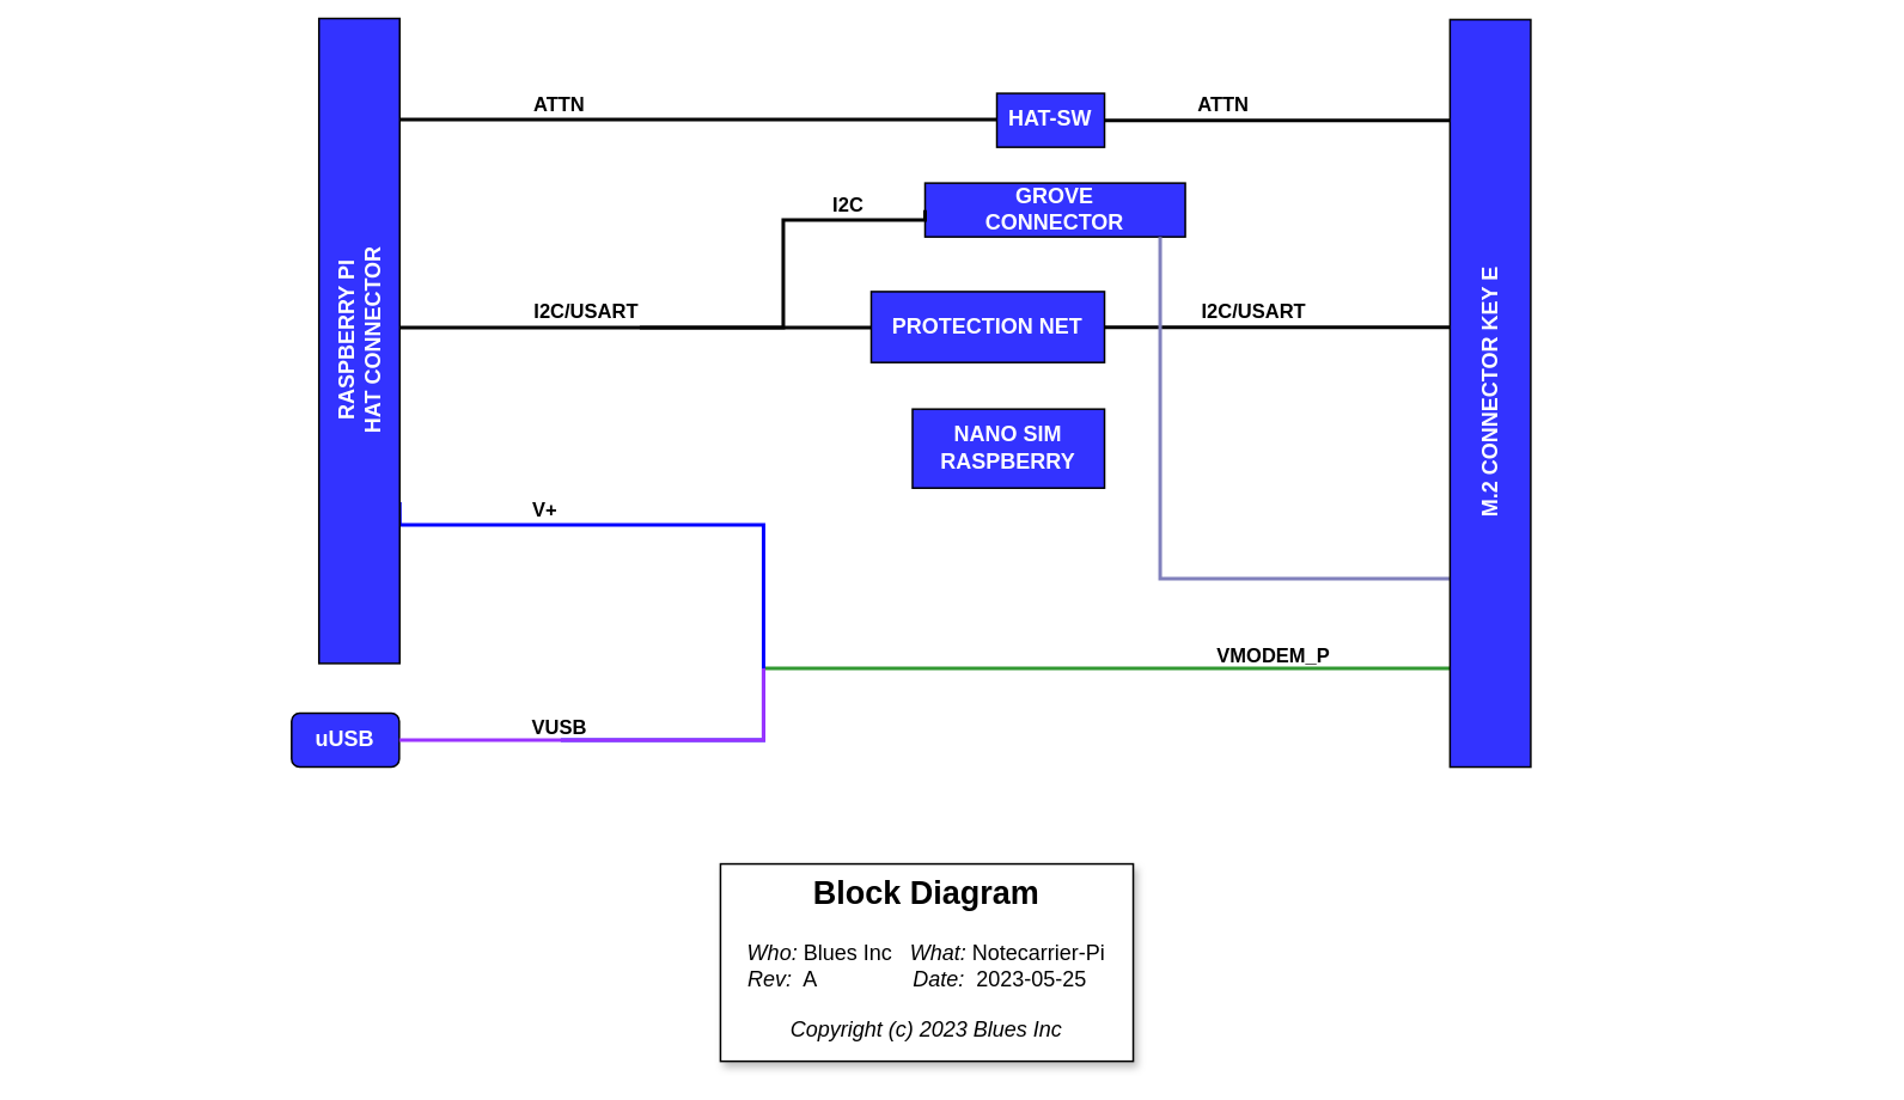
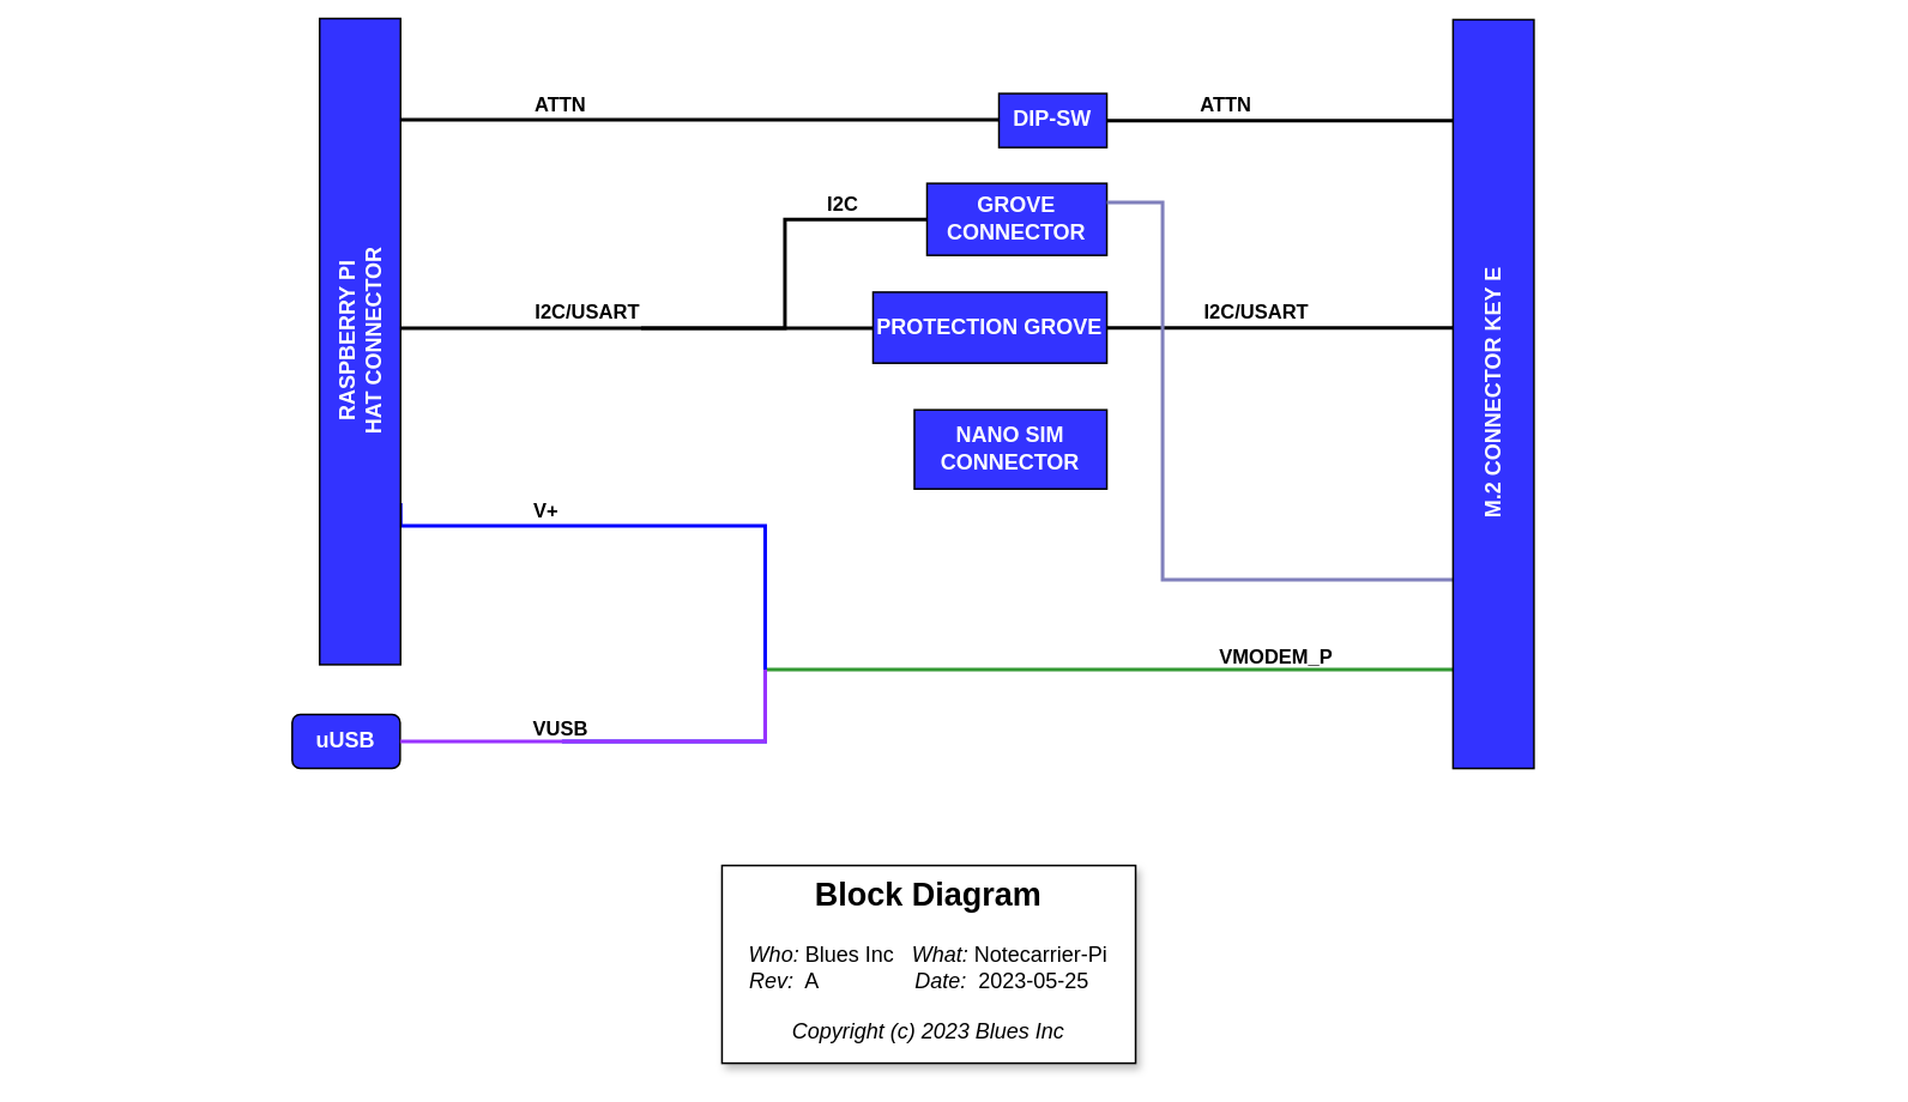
  <mxCell id="0" />
  <mxCell id="1" parent="0" />
  <mxCell id="2" value="&lt;p style=&quot;line-height: 120%;&quot;&gt;&lt;b style=&quot;font-size: 18px;&quot;&gt;Block Diagram&lt;br&gt;&lt;br&gt;&lt;/b&gt;&lt;i&gt;Who:&lt;/i&gt; Blues Inc&amp;nbsp; &amp;nbsp;&lt;i&gt;What:&lt;/i&gt; Notecarrier-Pi&lt;br&gt;&lt;i&gt;Rev:&lt;/i&gt;&amp;nbsp; A&amp;nbsp; &amp;nbsp; &amp;nbsp; &amp;nbsp; &amp;nbsp; &amp;nbsp; &amp;nbsp; &amp;nbsp;&amp;nbsp;&lt;i&gt;Date:&lt;/i&gt;&amp;nbsp; 2023-05-25&amp;nbsp; &amp;nbsp;&lt;br&gt;&lt;br&gt;&lt;i&gt;Copyright (c) 2023 Blues Inc&lt;/i&gt;&lt;/p&gt;" style="rounded=0;whiteSpace=wrap;html=1;shadow=1;" parent="1" vertex="1"><mxGeometry x="401" y="481" width="230" height="110" as="geometry" /></mxCell>
  <mxCell id="3" style="edgeStyle=orthogonalEdgeStyle;rounded=0;orthogonalLoop=1;jettySize=auto;html=1;endArrow=none;endFill=0;strokeColor=#0000FF;strokeWidth=2;entryX=0.25;entryY=1;entryDx=0;entryDy=0;" parent="1" target="25" edge="1"><mxGeometry relative="1" as="geometry"><Array as="points"><mxPoint x="425" y="412" /><mxPoint x="425" y="292" /><mxPoint x="222" y="292" /></Array><mxPoint x="312" y="412" as="sourcePoint" /></mxGeometry></mxCell>
  <mxCell id="4" value="V+" style="edgeLabel;html=1;align=center;verticalAlign=middle;resizable=0;points=[];fontStyle=1;labelBackgroundColor=none;" parent="3" vertex="1" connectable="0"><mxGeometry x="0.943" y="4" relative="1" as="geometry"><mxPoint x="84" y="-8" as="offset" /></mxGeometry></mxCell>
  <mxCell id="5" value="&lt;font color=&quot;#ffffff&quot;&gt;&lt;b&gt;uUSB&lt;br&gt;&lt;/b&gt;&lt;/font&gt;" style="whiteSpace=wrap;html=1;fillColor=#3333FF;rounded=1;" parent="1" vertex="1"><mxGeometry x="162" y="397" width="60" height="30" as="geometry" /></mxCell>
  <mxCell id="6" style="edgeStyle=orthogonalEdgeStyle;rounded=0;orthogonalLoop=1;jettySize=auto;html=1;strokeColor=#339933;strokeWidth=2;endArrow=none;endFill=0;entryX=0;entryY=0.5;entryDx=0;entryDy=0;" parent="1" target="26" edge="1"><mxGeometry relative="1" as="geometry"><Array as="points"><mxPoint x="830" y="372" /></Array><mxPoint x="426" y="372" as="sourcePoint" /></mxGeometry></mxCell>
  <mxCell id="7" value="VMODEM_P" style="edgeLabel;html=1;align=center;verticalAlign=middle;resizable=0;points=[];fontStyle=1;labelBackgroundColor=none;" parent="6" vertex="1" connectable="0"><mxGeometry x="-0.503" y="1" relative="1" as="geometry"><mxPoint x="168" y="-7" as="offset" /></mxGeometry></mxCell>
  <mxCell id="8" style="edgeStyle=orthogonalEdgeStyle;rounded=0;orthogonalLoop=1;jettySize=auto;html=1;strokeColor=#000000;strokeWidth=2;endArrow=none;endFill=0;" parent="1" source="13" edge="1"><mxGeometry relative="1" as="geometry"><Array as="points"><mxPoint x="830" y="182" /></Array><mxPoint x="829.966" y="20.38" as="targetPoint" /></mxGeometry></mxCell>
  <mxCell id="9" value="I2C/USART" style="edgeLabel;html=1;align=center;verticalAlign=middle;resizable=0;points=[];fontStyle=1" vertex="1" connectable="0" parent="8"><mxGeometry x="-0.507" y="-1" relative="1" as="geometry"><mxPoint x="-11" y="-10" as="offset" /></mxGeometry></mxCell>
- <mxCell id="10" value="&lt;font color=&quot;#ffffff&quot;&gt;&lt;b&gt;HAT-SW&lt;br&gt;&lt;/b&gt;&lt;/font&gt;" style="rounded=0;whiteSpace=wrap;html=1;fillColor=#3333FF;" parent="1" vertex="1"><mxGeometry x="555" y="51.49" width="60" height="30" as="geometry" /></mxCell>
+ <mxCell id="10" value="&lt;font color=&quot;#ffffff&quot;&gt;&lt;b&gt;DIP-SW&lt;br&gt;&lt;/b&gt;&lt;/font&gt;" style="rounded=0;whiteSpace=wrap;html=1;fillColor=#3333FF;" parent="1" vertex="1"><mxGeometry x="555" y="51.49" width="60" height="30" as="geometry" /></mxCell>
  <mxCell id="11" style="edgeStyle=orthogonalEdgeStyle;rounded=0;orthogonalLoop=1;jettySize=auto;html=1;strokeColor=#9933FF;strokeWidth=2;endArrow=none;endFill=0;" parent="1" source="5" edge="1"><mxGeometry relative="1" as="geometry"><mxPoint x="212" y="412" as="sourcePoint" /><mxPoint x="425" y="372" as="targetPoint" /><Array as="points"><mxPoint x="425" y="412" /><mxPoint x="425" y="372" /></Array></mxGeometry></mxCell>
  <mxCell id="12" value="VUSB" style="edgeLabel;html=1;align=center;verticalAlign=middle;resizable=0;points=[];fontStyle=1;labelBackgroundColor=none;" parent="11" vertex="1" connectable="0"><mxGeometry x="-0.904" y="2" relative="1" as="geometry"><mxPoint x="76" y="-6" as="offset" /></mxGeometry></mxCell>
- <mxCell id="13" value="&lt;font color=&quot;#ffffff&quot;&gt;&lt;b&gt;PROTECTION NET&lt;br&gt;&lt;/b&gt;&lt;/font&gt;" style="rounded=0;whiteSpace=wrap;html=1;fillColor=#3333FF;" parent="1" vertex="1"><mxGeometry x="485" y="162" width="130" height="39.49" as="geometry" /></mxCell>
- <mxCell id="14" value="&lt;font color=&quot;#ffffff&quot;&gt;&lt;b&gt;GROVE&lt;br&gt;CONNECTOR&lt;br&gt;&lt;/b&gt;&lt;/font&gt;" style="rounded=0;whiteSpace=wrap;html=1;fillColor=#3333FF;" parent="1" vertex="1"><mxGeometry x="515" y="101.49" width="145" height="30" as="geometry" /></mxCell>
+ <mxCell id="13" value="&lt;font color=&quot;#ffffff&quot;&gt;&lt;b&gt;PROTECTION GROVE&lt;br&gt;&lt;/b&gt;&lt;/font&gt;" style="rounded=0;whiteSpace=wrap;html=1;fillColor=#3333FF;" parent="1" vertex="1"><mxGeometry x="485" y="162" width="130" height="39.49" as="geometry" /></mxCell>
+ <mxCell id="14" value="&lt;font color=&quot;#ffffff&quot;&gt;&lt;b&gt;GROVE&lt;br&gt;CONNECTOR&lt;br&gt;&lt;/b&gt;&lt;/font&gt;" style="rounded=0;whiteSpace=wrap;html=1;fillColor=#3333FF;" parent="1" vertex="1"><mxGeometry x="515" y="101.49" width="100" height="40" as="geometry" /></mxCell>
  <mxCell id="15" value="" style="edgeStyle=orthogonalEdgeStyle;rounded=0;orthogonalLoop=1;jettySize=auto;html=1;strokeColor=#8080BC;strokeWidth=2;endArrow=block;endFill=0;entryX=0;entryY=0.5;entryDx=0;entryDy=0;" parent="1" source="14" target="26" edge="1"><mxGeometry relative="1" as="geometry"><mxPoint x="879.5" y="-147.51" as="sourcePoint" /><mxPoint x="880.5" y="-77.51" as="targetPoint" /><Array as="points"><mxPoint x="646" y="112" /><mxPoint x="646" y="322" /><mxPoint x="831" y="322" /><mxPoint x="831" y="427" /></Array></mxGeometry></mxCell>
- <mxCell id="16" value="&lt;font color=&quot;#ffffff&quot;&gt;&lt;b&gt;NANO SIM RASPBERRY&lt;br&gt;&lt;/b&gt;&lt;/font&gt;" style="rounded=0;whiteSpace=wrap;html=1;fillColor=#3333FF;" parent="1" vertex="1"><mxGeometry x="508" y="227.49" width="107" height="44" as="geometry" /></mxCell>
+ <mxCell id="16" value="&lt;font color=&quot;#ffffff&quot;&gt;&lt;b&gt;NANO SIM CONNECTOR&lt;br&gt;&lt;/b&gt;&lt;/font&gt;" style="rounded=0;whiteSpace=wrap;html=1;fillColor=#3333FF;" parent="1" vertex="1"><mxGeometry x="508" y="227.49" width="107" height="44" as="geometry" /></mxCell>
  <mxCell id="17" value="" style="edgeStyle=orthogonalEdgeStyle;rounded=0;orthogonalLoop=1;jettySize=auto;html=1;strokeColor=#000000;strokeWidth=2;endArrow=none;endFill=0;exitX=1;exitY=0.5;exitDx=0;exitDy=0;" edge="1" parent="1" target="10"><mxGeometry relative="1" as="geometry"><mxPoint x="199.75" y="29.75" as="sourcePoint" /><mxPoint x="887" y="40" as="targetPoint" /><Array as="points"><mxPoint x="200" y="66" /></Array></mxGeometry></mxCell>
  <mxCell id="18" value="ATTN" style="edgeLabel;html=1;align=center;verticalAlign=middle;resizable=0;points=[];fontStyle=1" vertex="1" connectable="0" parent="17"><mxGeometry x="0.299" relative="1" as="geometry"><mxPoint x="-107" y="-9" as="offset" /></mxGeometry></mxCell>
  <mxCell id="19" value="" style="edgeStyle=orthogonalEdgeStyle;rounded=0;orthogonalLoop=1;jettySize=auto;html=1;strokeColor=#000000;strokeWidth=2;endArrow=none;endFill=0;entryX=1;entryY=0.5;entryDx=0;entryDy=0;" edge="1" parent="1" source="10"><mxGeometry relative="1" as="geometry"><mxPoint x="111" y="40" as="sourcePoint" /><mxPoint x="830.01" y="30.38" as="targetPoint" /><Array as="points"><mxPoint x="830" y="67" /></Array></mxGeometry></mxCell>
  <mxCell id="20" value="ATTN" style="edgeLabel;html=1;align=center;verticalAlign=middle;resizable=0;points=[];fontStyle=1" vertex="1" connectable="0" parent="19"><mxGeometry x="-0.336" y="4" relative="1" as="geometry"><mxPoint x="-18" y="-5" as="offset" /></mxGeometry></mxCell>
  <mxCell id="21" value="" style="edgeStyle=orthogonalEdgeStyle;rounded=0;orthogonalLoop=1;jettySize=auto;html=1;strokeColor=#000000;strokeWidth=2;endArrow=none;endFill=0;entryX=0;entryY=0.5;entryDx=0;entryDy=0;" edge="1" parent="1" target="14"><mxGeometry relative="1" as="geometry"><mxPoint x="356" y="182" as="sourcePoint" /><mxPoint x="530" y="66" as="targetPoint" /><Array as="points"><mxPoint x="436" y="182" /><mxPoint x="436" y="122" /></Array></mxGeometry></mxCell>
  <mxCell id="22" value="I2C" style="edgeLabel;html=1;align=center;verticalAlign=middle;resizable=0;points=[];fontStyle=1" vertex="1" connectable="0" parent="21"><mxGeometry x="0.299" relative="1" as="geometry"><mxPoint x="29" y="-9" as="offset" /></mxGeometry></mxCell>
  <mxCell id="23" value="" style="edgeStyle=orthogonalEdgeStyle;rounded=0;orthogonalLoop=1;jettySize=auto;html=1;strokeColor=#000000;strokeWidth=2;endArrow=none;endFill=0;exitX=0.5;exitY=1;exitDx=0;exitDy=0;" edge="1" parent="1" target="13"><mxGeometry relative="1" as="geometry"><mxPoint x="222.25" y="199.5" as="sourcePoint" /><mxPoint x="455" y="-24" as="targetPoint" /><Array as="points"><mxPoint x="200" y="200" /><mxPoint x="200" y="182" /></Array></mxGeometry></mxCell>
  <mxCell id="24" value="I2C/USART" style="edgeLabel;html=1;align=center;verticalAlign=middle;resizable=0;points=[];fontStyle=1" vertex="1" connectable="0" parent="23"><mxGeometry x="0.137" relative="1" as="geometry"><mxPoint x="-20" y="-10" as="offset" /></mxGeometry></mxCell>
  <mxCell id="25" value="&lt;font color=&quot;#ffffff&quot;&gt;&lt;b&gt;RASPBERRY PI&lt;br&gt;HAT CONNECTOR&lt;br&gt;&lt;/b&gt;&lt;/font&gt;" style="rounded=0;whiteSpace=wrap;html=1;fillColor=#3333FF;rotation=-90;" vertex="1" parent="1"><mxGeometry x="20" y="167" width="359.5" height="45" as="geometry" /></mxCell>
  <mxCell id="26" value="&lt;font color=&quot;#ffffff&quot;&gt;&lt;b&gt;M.2 CONNECTOR KEY E&lt;br&gt;&lt;/b&gt;&lt;/font&gt;" style="rounded=0;whiteSpace=wrap;html=1;fillColor=#3333FF;rotation=-90;" parent="1" vertex="1"><mxGeometry x="621.7" y="196.19" width="416.62" height="45" as="geometry" /></mxCell>
